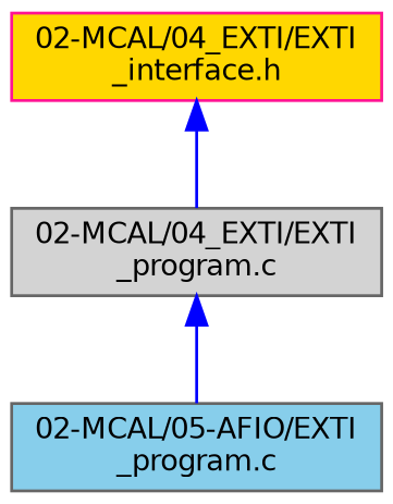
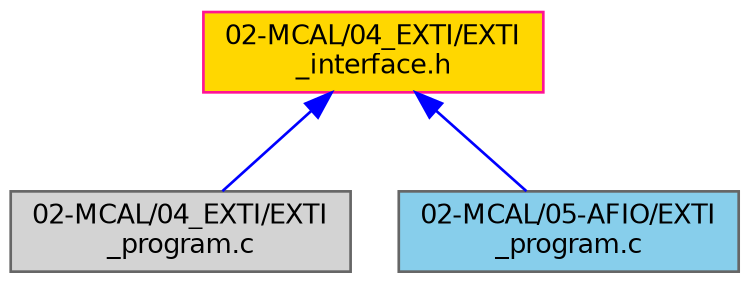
  digraph {
    node [color=gray40 fontname=Helvetica fontsize=10 shape=record style=filled]
    edge [color=blue dir=back fontname=Helvetica fontsize=10 labelfontname=Helvetica labelfontsize=10 style=solid]
    n1 [color=deeppink fillcolor=gold fontcolor=black height=0.2 label="02-MCAL/04_EXTI/EXTI\l_interface.h" width=0.4]
    n2 [fillcolor=lightgrey height=0.2 label="02-MCAL/04_EXTI/EXTI\l_program.c" width=0.4]
    n3 [fillcolor=skyblue height=0.2 label="02-MCAL/05-AFIO/EXTI\l_program.c" width=0.4]
    n1 -> n2
-   n2 -> n3
+   n1 -> n3
  }
